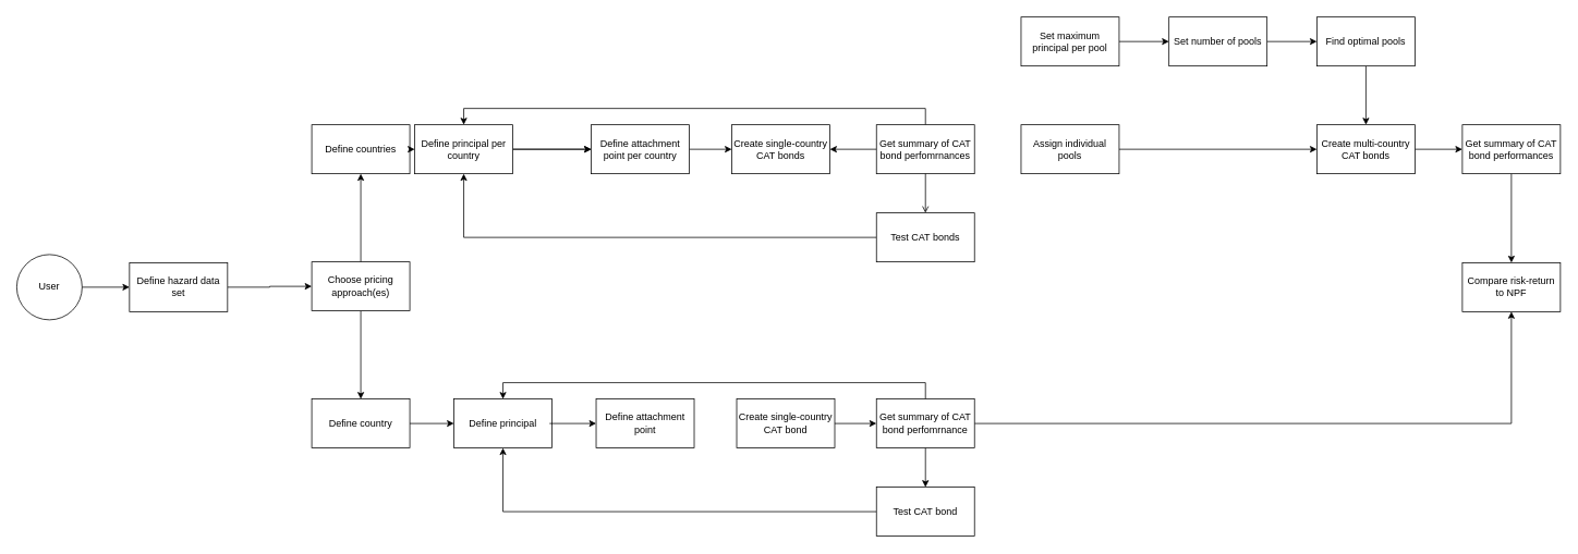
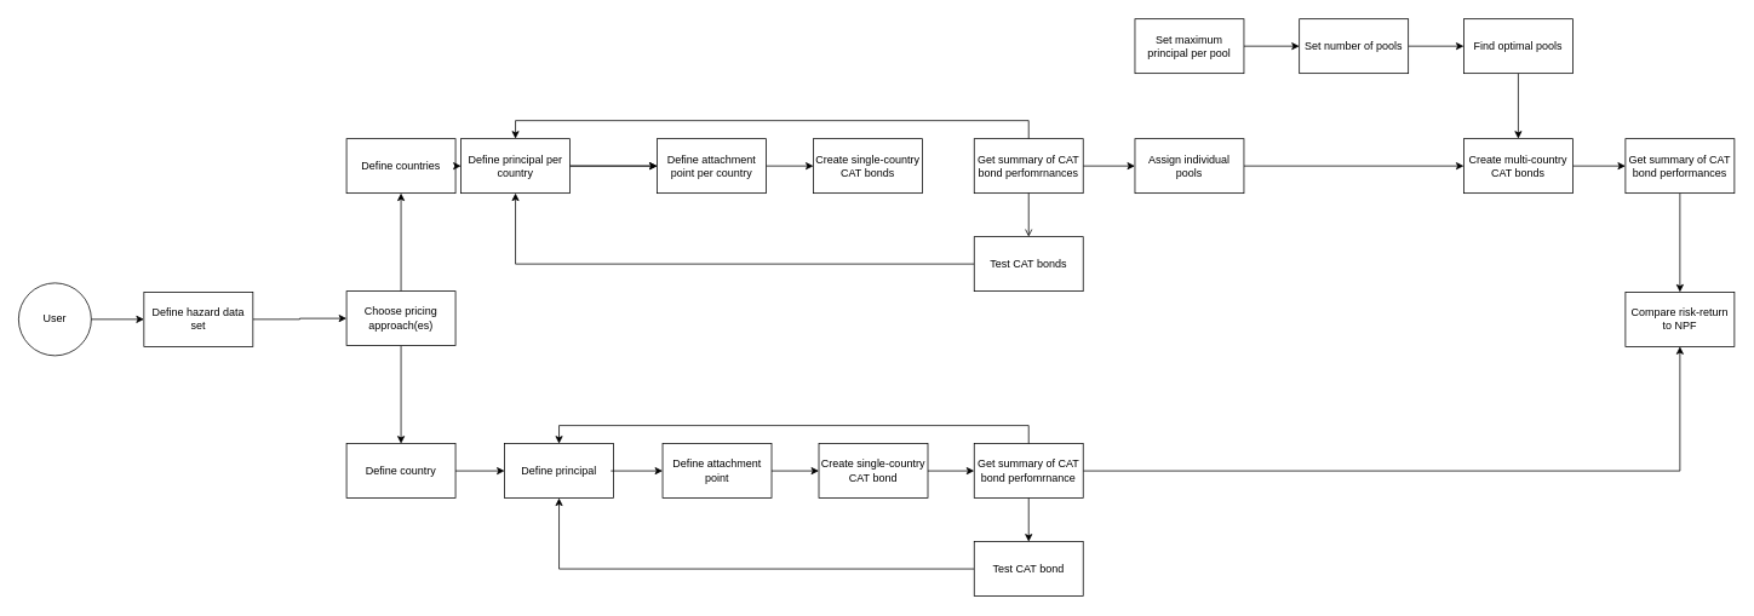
  <mxCell id="0" />
  <mxCell id="1" parent="0" />
  <mxCell id="2" value="User" style="ellipse;whiteSpace=wrap;html=1;aspect=fixed;" parent="1" vertex="1"><mxGeometry x="20" y="311" width="80" height="80" as="geometry" /></mxCell>
  <mxCell id="3" value="" style="endArrow=classic;html=1;rounded=0;exitX=1;exitY=0.5;exitDx=0;exitDy=0;entryX=0;entryY=0.5;entryDx=0;entryDy=0;" parent="1" source="2" target="6" edge="1"><mxGeometry width="50" height="50" relative="1" as="geometry"><mxPoint x="368" y="242" as="sourcePoint" /><mxPoint x="249" y="172" as="targetPoint" /></mxGeometry></mxCell>
  <mxCell id="4" value="Define country" style="rounded=0;whiteSpace=wrap;html=1;" parent="1" vertex="1"><mxGeometry x="381" y="488" width="120" height="60" as="geometry" /></mxCell>
  <mxCell id="5" style="edgeStyle=orthogonalEdgeStyle;rounded=0;orthogonalLoop=1;jettySize=auto;html=1;exitX=1;exitY=0.5;exitDx=0;exitDy=0;entryX=0;entryY=0.5;entryDx=0;entryDy=0;" edge="1" parent="1" source="6" target="35"><mxGeometry relative="1" as="geometry" /></mxCell>
  <mxCell id="6" value="Define hazard data set" style="rounded=0;whiteSpace=wrap;html=1;" parent="1" vertex="1"><mxGeometry x="158" y="321" width="120" height="60" as="geometry" /></mxCell>
+ <mxCell id="7" style="edgeStyle=orthogonalEdgeStyle;rounded=0;orthogonalLoop=1;jettySize=auto;html=1;exitX=1;exitY=0.5;exitDx=0;exitDy=0;entryX=0;entryY=0.5;entryDx=0;entryDy=0;" edge="1" parent="1" source="8" target="19"><mxGeometry relative="1" as="geometry" /></mxCell>
  <mxCell id="8" value="Define attachment point" style="rounded=0;whiteSpace=wrap;html=1;" parent="1" vertex="1"><mxGeometry x="729" y="488" width="120" height="60" as="geometry" /></mxCell>
  <mxCell id="9" value="Define principal" style="rounded=0;whiteSpace=wrap;html=1;" parent="1" vertex="1"><mxGeometry x="555" y="488" width="120" height="60" as="geometry" /></mxCell>
  <mxCell id="10" style="edgeStyle=orthogonalEdgeStyle;rounded=0;orthogonalLoop=1;jettySize=auto;html=1;exitX=0.5;exitY=1;exitDx=0;exitDy=0;entryX=0.5;entryY=0;entryDx=0;entryDy=0;" parent="1" source="11" target="45" edge="1"><mxGeometry relative="1" as="geometry" /></mxCell>
  <mxCell id="11" value="Find optimal pools" style="rounded=0;whiteSpace=wrap;html=1;" parent="1" vertex="1"><mxGeometry x="1611" y="20" width="120" height="60" as="geometry" /></mxCell>
  <mxCell id="12" value="Compare risk-return to NPF" style="rounded=0;whiteSpace=wrap;html=1;" parent="1" vertex="1"><mxGeometry x="1789" y="321" width="120" height="60" as="geometry" /></mxCell>
  <mxCell id="13" style="edgeStyle=orthogonalEdgeStyle;rounded=0;orthogonalLoop=1;jettySize=auto;html=1;exitX=0;exitY=0.5;exitDx=0;exitDy=0;entryX=0.5;entryY=1;entryDx=0;entryDy=0;" parent="1" source="14" target="9" edge="1"><mxGeometry relative="1" as="geometry" /></mxCell>
  <mxCell id="14" value="Test CAT bond" style="rounded=0;whiteSpace=wrap;html=1;" parent="1" vertex="1"><mxGeometry x="1072" y="596" width="120" height="60" as="geometry" /></mxCell>
  <mxCell id="15" style="edgeStyle=orthogonalEdgeStyle;rounded=0;orthogonalLoop=1;jettySize=auto;html=1;exitX=1;exitY=0.5;exitDx=0;exitDy=0;entryX=0;entryY=0.5;entryDx=0;entryDy=0;" parent="1" source="16" target="11" edge="1"><mxGeometry relative="1" as="geometry" /></mxCell>
  <mxCell id="16" value="Set number of pools" style="rounded=0;whiteSpace=wrap;html=1;" parent="1" vertex="1"><mxGeometry x="1430" y="20" width="120" height="60" as="geometry" /></mxCell>
  <mxCell id="17" style="edgeStyle=orthogonalEdgeStyle;rounded=0;orthogonalLoop=1;jettySize=auto;html=1;exitX=1;exitY=0.5;exitDx=0;exitDy=0;entryX=0;entryY=0.5;entryDx=0;entryDy=0;" parent="1" source="18" target="16" edge="1"><mxGeometry relative="1" as="geometry" /></mxCell>
  <mxCell id="18" value="Set maximum principal per pool" style="rounded=0;whiteSpace=wrap;html=1;" parent="1" vertex="1"><mxGeometry x="1249" y="20" width="120" height="60" as="geometry" /></mxCell>
  <mxCell id="19" value="Create single-country CAT bond" style="rounded=0;whiteSpace=wrap;html=1;" parent="1" vertex="1"><mxGeometry x="901" y="488" width="120" height="60" as="geometry" /></mxCell>
  <mxCell id="20" value="Define countries" style="rounded=0;whiteSpace=wrap;html=1;" parent="1" vertex="1"><mxGeometry x="381" y="152" width="120" height="60" as="geometry" /></mxCell>
  <mxCell id="21" style="edgeStyle=orthogonalEdgeStyle;rounded=0;orthogonalLoop=1;jettySize=auto;html=1;exitX=0.5;exitY=0;exitDx=0;exitDy=0;entryX=0.5;entryY=0;entryDx=0;entryDy=0;" parent="1" source="23" target="9" edge="1"><mxGeometry relative="1" as="geometry" /></mxCell>
  <mxCell id="22" style="edgeStyle=orthogonalEdgeStyle;rounded=0;orthogonalLoop=1;jettySize=auto;html=1;exitX=1;exitY=0.5;exitDx=0;exitDy=0;entryX=0.5;entryY=1;entryDx=0;entryDy=0;" parent="1" source="23" target="12" edge="1"><mxGeometry relative="1" as="geometry" /></mxCell>
  <mxCell id="23" value="Get summary of CAT bond perfomrnance" style="rounded=0;whiteSpace=wrap;html=1;" parent="1" vertex="1"><mxGeometry x="1072" y="488" width="120" height="60" as="geometry" /></mxCell>
  <mxCell id="24" value="" style="endArrow=classic;html=1;rounded=0;exitX=1;exitY=0.5;exitDx=0;exitDy=0;entryX=0;entryY=0.5;entryDx=0;entryDy=0;" parent="1" source="4" target="9" edge="1"><mxGeometry width="50" height="50" relative="1" as="geometry"><mxPoint x="854" y="689" as="sourcePoint" /><mxPoint x="1116" y="589" as="targetPoint" /></mxGeometry></mxCell>
  <mxCell id="25" value="" style="endArrow=classic;html=1;rounded=0;entryX=0;entryY=0.5;entryDx=0;entryDy=0;" parent="1" target="8" edge="1"><mxGeometry width="50" height="50" relative="1" as="geometry"><mxPoint x="672" y="518" as="sourcePoint" /><mxPoint x="577" y="510" as="targetPoint" /></mxGeometry></mxCell>
  <mxCell id="26" value="" style="endArrow=classic;html=1;rounded=0;exitX=1;exitY=0.5;exitDx=0;exitDy=0;entryX=0;entryY=0.5;entryDx=0;entryDy=0;" parent="1" source="19" target="23" edge="1"><mxGeometry width="50" height="50" relative="1" as="geometry"><mxPoint x="925" y="575" as="sourcePoint" /><mxPoint x="982" y="575" as="targetPoint" /></mxGeometry></mxCell>
  <mxCell id="27" value="" style="endArrow=classic;html=1;rounded=0;exitX=0.5;exitY=1;exitDx=0;exitDy=0;entryX=0.5;entryY=0;entryDx=0;entryDy=0;" parent="1" source="23" target="14" edge="1"><mxGeometry width="50" height="50" relative="1" as="geometry"><mxPoint x="1202" y="649" as="sourcePoint" /><mxPoint x="1274" y="572" as="targetPoint" /></mxGeometry></mxCell>
  <mxCell id="28" style="edgeStyle=orthogonalEdgeStyle;rounded=0;orthogonalLoop=1;jettySize=auto;html=1;exitX=1;exitY=0.5;exitDx=0;exitDy=0;entryX=0;entryY=0.5;entryDx=0;entryDy=0;" edge="1" parent="1" source="29" target="38"><mxGeometry relative="1" as="geometry" /></mxCell>
  <mxCell id="29" value="Define attachment point per country" style="rounded=0;whiteSpace=wrap;html=1;" parent="1" vertex="1"><mxGeometry x="723" y="152" width="120" height="60" as="geometry" /></mxCell>
  <mxCell id="30" value="" style="edgeStyle=orthogonalEdgeStyle;rounded=0;orthogonalLoop=1;jettySize=auto;html=1;" edge="1" parent="1" source="32" target="29"><mxGeometry relative="1" as="geometry" /></mxCell>
  <mxCell id="31" value="" style="edgeStyle=orthogonalEdgeStyle;rounded=0;orthogonalLoop=1;jettySize=auto;html=1;" edge="1" parent="1" source="32" target="29"><mxGeometry relative="1" as="geometry" /></mxCell>
  <mxCell id="32" value="Define principal per country" style="rounded=0;whiteSpace=wrap;html=1;" parent="1" vertex="1"><mxGeometry x="507" y="152" width="120" height="60" as="geometry" /></mxCell>
  <mxCell id="33" style="edgeStyle=orthogonalEdgeStyle;rounded=0;orthogonalLoop=1;jettySize=auto;html=1;exitX=0.5;exitY=1;exitDx=0;exitDy=0;entryX=0.5;entryY=0;entryDx=0;entryDy=0;" edge="1" parent="1" source="35" target="4"><mxGeometry relative="1" as="geometry" /></mxCell>
  <mxCell id="34" style="edgeStyle=orthogonalEdgeStyle;rounded=0;orthogonalLoop=1;jettySize=auto;html=1;exitX=0.5;exitY=0;exitDx=0;exitDy=0;entryX=0.5;entryY=1;entryDx=0;entryDy=0;" edge="1" parent="1" source="35" target="20"><mxGeometry relative="1" as="geometry" /></mxCell>
  <mxCell id="35" value="Choose pricing approach(es)" style="rounded=0;whiteSpace=wrap;html=1;" parent="1" vertex="1"><mxGeometry x="381" y="320" width="120" height="60" as="geometry" /></mxCell>
  <mxCell id="36" style="edgeStyle=orthogonalEdgeStyle;rounded=0;orthogonalLoop=1;jettySize=auto;html=1;exitX=0;exitY=0.5;exitDx=0;exitDy=0;entryX=0.5;entryY=1;entryDx=0;entryDy=0;" parent="1" source="37" target="32" edge="1"><mxGeometry relative="1" as="geometry" /></mxCell>
  <mxCell id="37" value="Test CAT bonds" style="rounded=0;whiteSpace=wrap;html=1;" parent="1" vertex="1"><mxGeometry x="1072" y="260" width="120" height="60" as="geometry" /></mxCell>
  <mxCell id="38" value="Create single-country CAT bonds" style="rounded=0;whiteSpace=wrap;html=1;" parent="1" vertex="1"><mxGeometry x="895" y="152" width="120" height="60" as="geometry" /></mxCell>
- <mxCell id="39" style="edgeStyle=orthogonalEdgeStyle;rounded=0;orthogonalLoop=1;jettySize=auto;html=1;" parent="1" source="41" target="38" edge="1"><mxGeometry relative="1" as="geometry" /></mxCell>
+ <mxCell id="39" style="edgeStyle=orthogonalEdgeStyle;rounded=0;orthogonalLoop=1;jettySize=auto;html=1;entryX=0;entryY=0.5;entryDx=0;entryDy=0;" parent="1" source="41" target="49" edge="1"><mxGeometry relative="1" as="geometry" /></mxCell>
  <mxCell id="40" style="edgeStyle=orthogonalEdgeStyle;rounded=0;orthogonalLoop=1;jettySize=auto;html=1;exitX=0.5;exitY=0;exitDx=0;exitDy=0;entryX=0.5;entryY=0;entryDx=0;entryDy=0;" parent="1" source="41" target="32" edge="1"><mxGeometry relative="1" as="geometry" /></mxCell>
  <mxCell id="41" value="Get summary of CAT bond perfomrnances" style="rounded=0;whiteSpace=wrap;html=1;" parent="1" vertex="1"><mxGeometry x="1072" y="152" width="120" height="60" as="geometry" /></mxCell>
  <mxCell id="42" value="" style="endArrow=open;html=1;rounded=0;exitX=0.5;exitY=1;exitDx=0;exitDy=0;entryX=0.5;entryY=0;entryDx=0;entryDy=0;" parent="1" source="41" target="37" edge="1"><mxGeometry width="50" height="50" relative="1" as="geometry"><mxPoint x="1202" y="313" as="sourcePoint" /><mxPoint x="1274" y="236" as="targetPoint" /></mxGeometry></mxCell>
  <mxCell id="43" value="" style="endArrow=classic;html=1;rounded=0;exitX=1;exitY=0.5;exitDx=0;exitDy=0;entryX=0;entryY=0.5;entryDx=0;entryDy=0;" parent="1" source="20" target="32" edge="1"><mxGeometry width="50" height="50" relative="1" as="geometry"><mxPoint x="651" y="522" as="sourcePoint" /><mxPoint x="885" y="522" as="targetPoint" /></mxGeometry></mxCell>
  <mxCell id="44" style="edgeStyle=orthogonalEdgeStyle;rounded=0;orthogonalLoop=1;jettySize=auto;html=1;exitX=1;exitY=0.5;exitDx=0;exitDy=0;entryX=0;entryY=0.5;entryDx=0;entryDy=0;" parent="1" source="45" target="47" edge="1"><mxGeometry relative="1" as="geometry" /></mxCell>
  <mxCell id="45" value="Create multi-country CAT bonds" style="rounded=0;whiteSpace=wrap;html=1;" parent="1" vertex="1"><mxGeometry x="1611" y="152" width="120" height="60" as="geometry" /></mxCell>
  <mxCell id="46" style="edgeStyle=orthogonalEdgeStyle;rounded=0;orthogonalLoop=1;jettySize=auto;html=1;exitX=0.5;exitY=1;exitDx=0;exitDy=0;entryX=0.5;entryY=0;entryDx=0;entryDy=0;" parent="1" source="47" target="12" edge="1"><mxGeometry relative="1" as="geometry" /></mxCell>
  <mxCell id="47" value="Get summary of CAT bond performances" style="rounded=0;whiteSpace=wrap;html=1;" parent="1" vertex="1"><mxGeometry x="1789" y="152" width="120" height="60" as="geometry" /></mxCell>
  <mxCell id="48" style="edgeStyle=orthogonalEdgeStyle;rounded=0;orthogonalLoop=1;jettySize=auto;html=1;exitX=1;exitY=0.5;exitDx=0;exitDy=0;entryX=0;entryY=0.5;entryDx=0;entryDy=0;" parent="1" source="49" target="45" edge="1"><mxGeometry relative="1" as="geometry" /></mxCell>
  <mxCell id="49" value="Assign individual pools" style="rounded=0;whiteSpace=wrap;html=1;" parent="1" vertex="1"><mxGeometry x="1249" y="152" width="120" height="60" as="geometry" /></mxCell>
